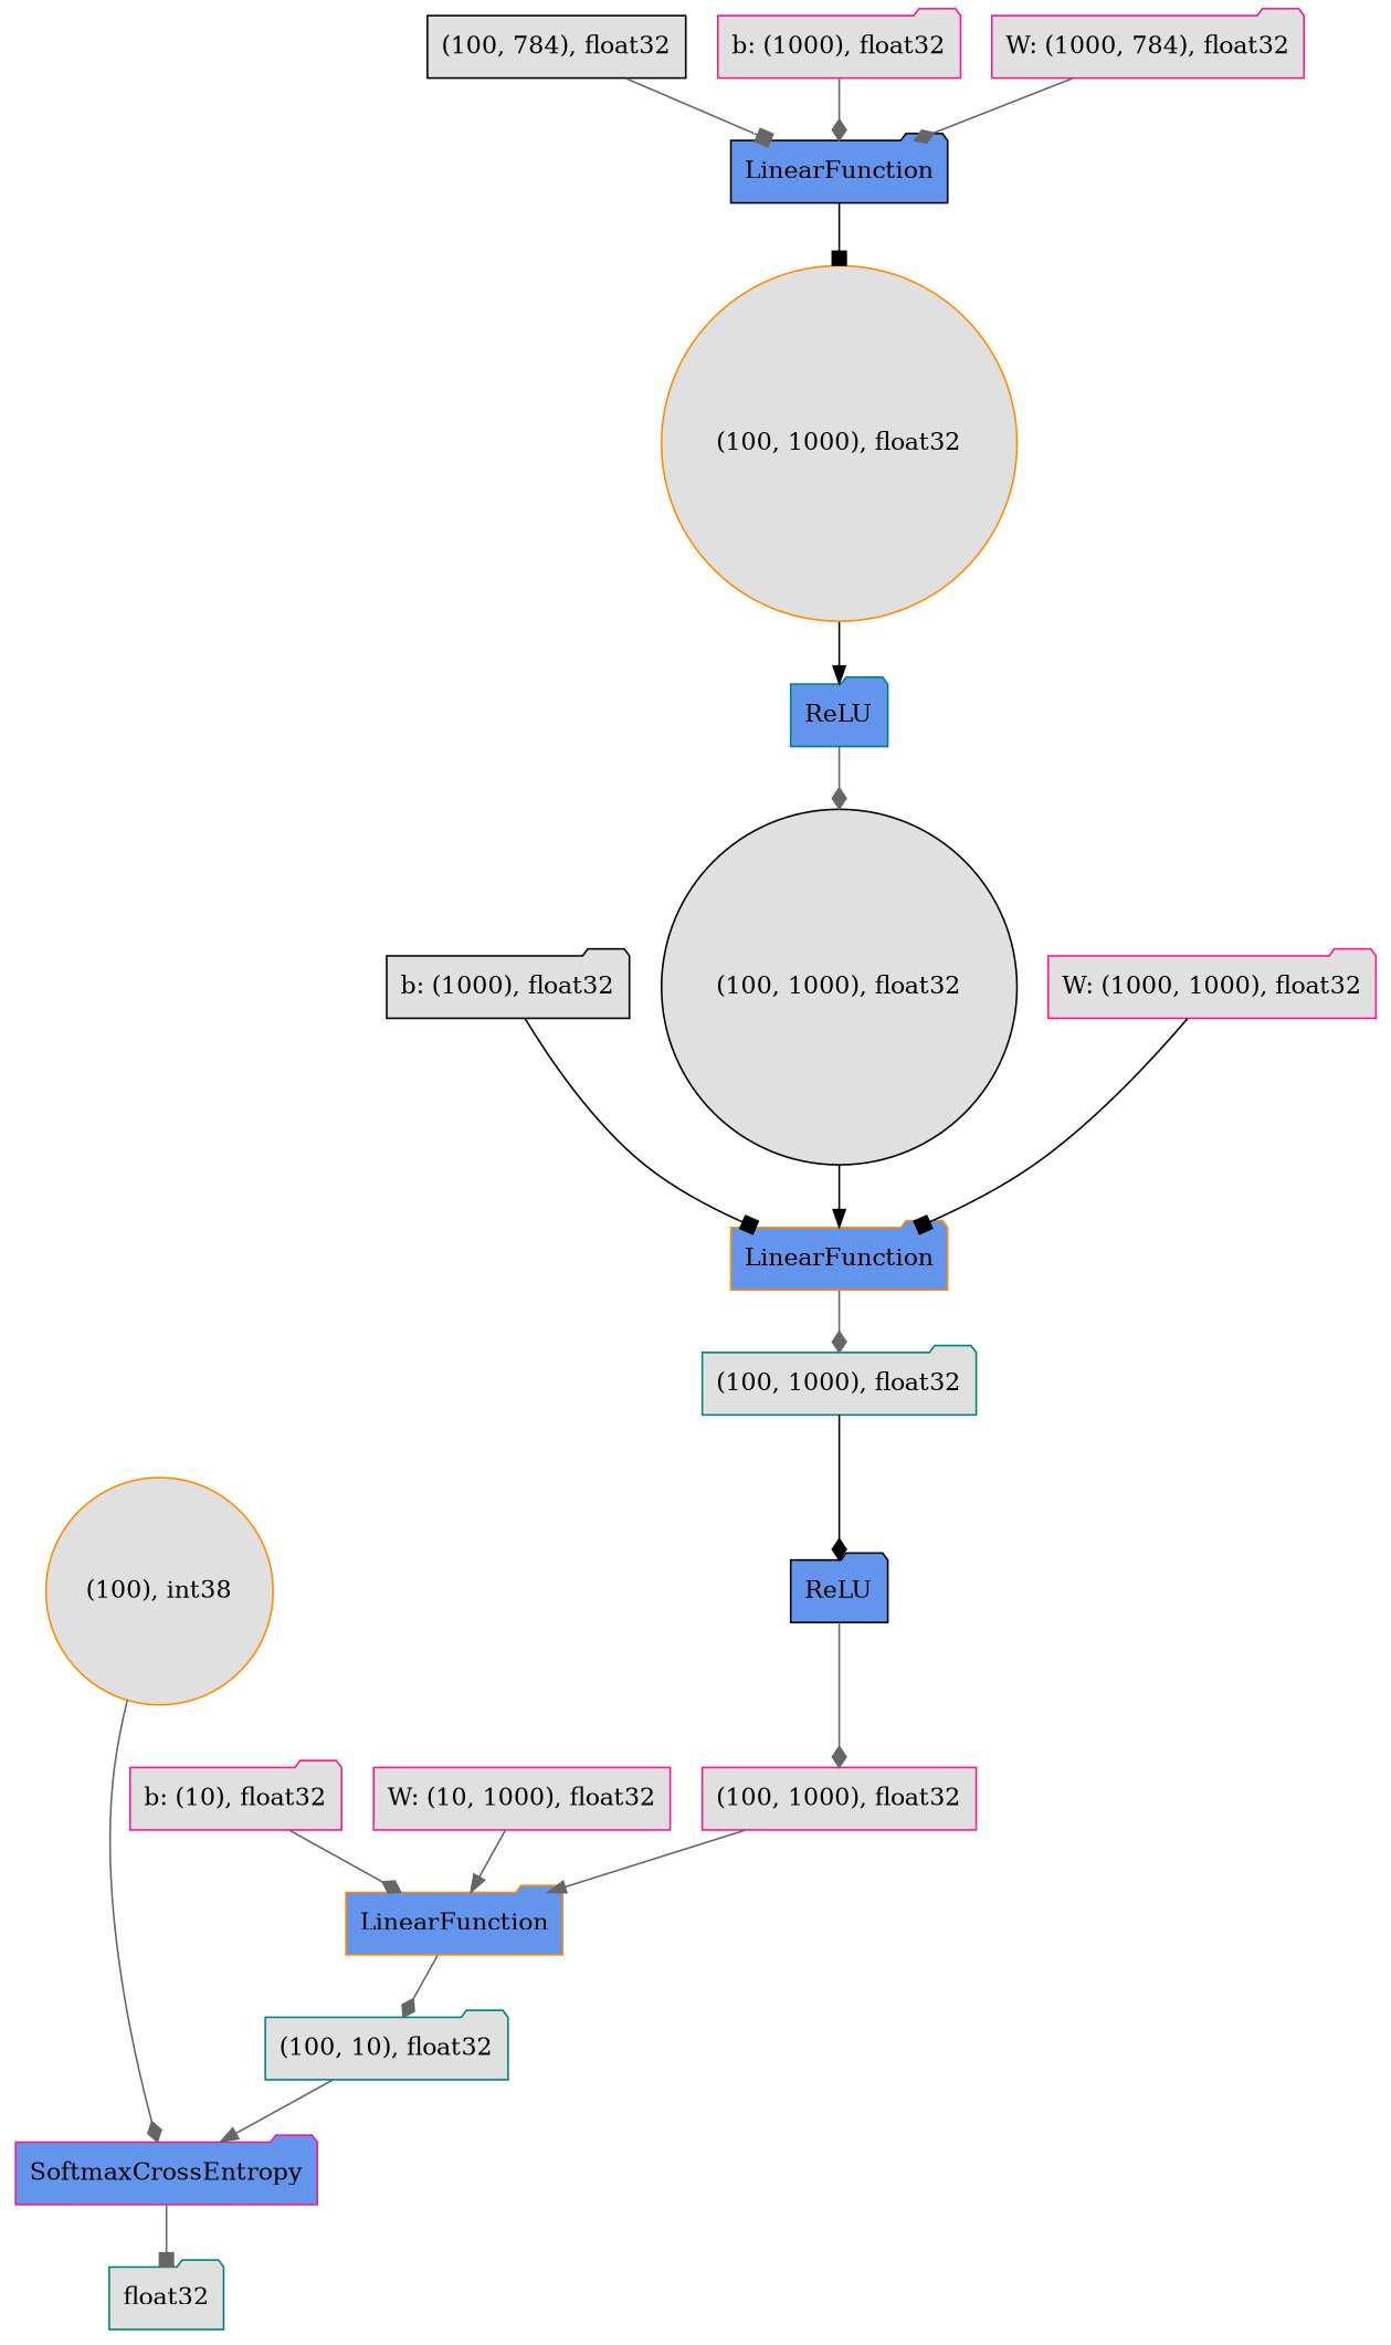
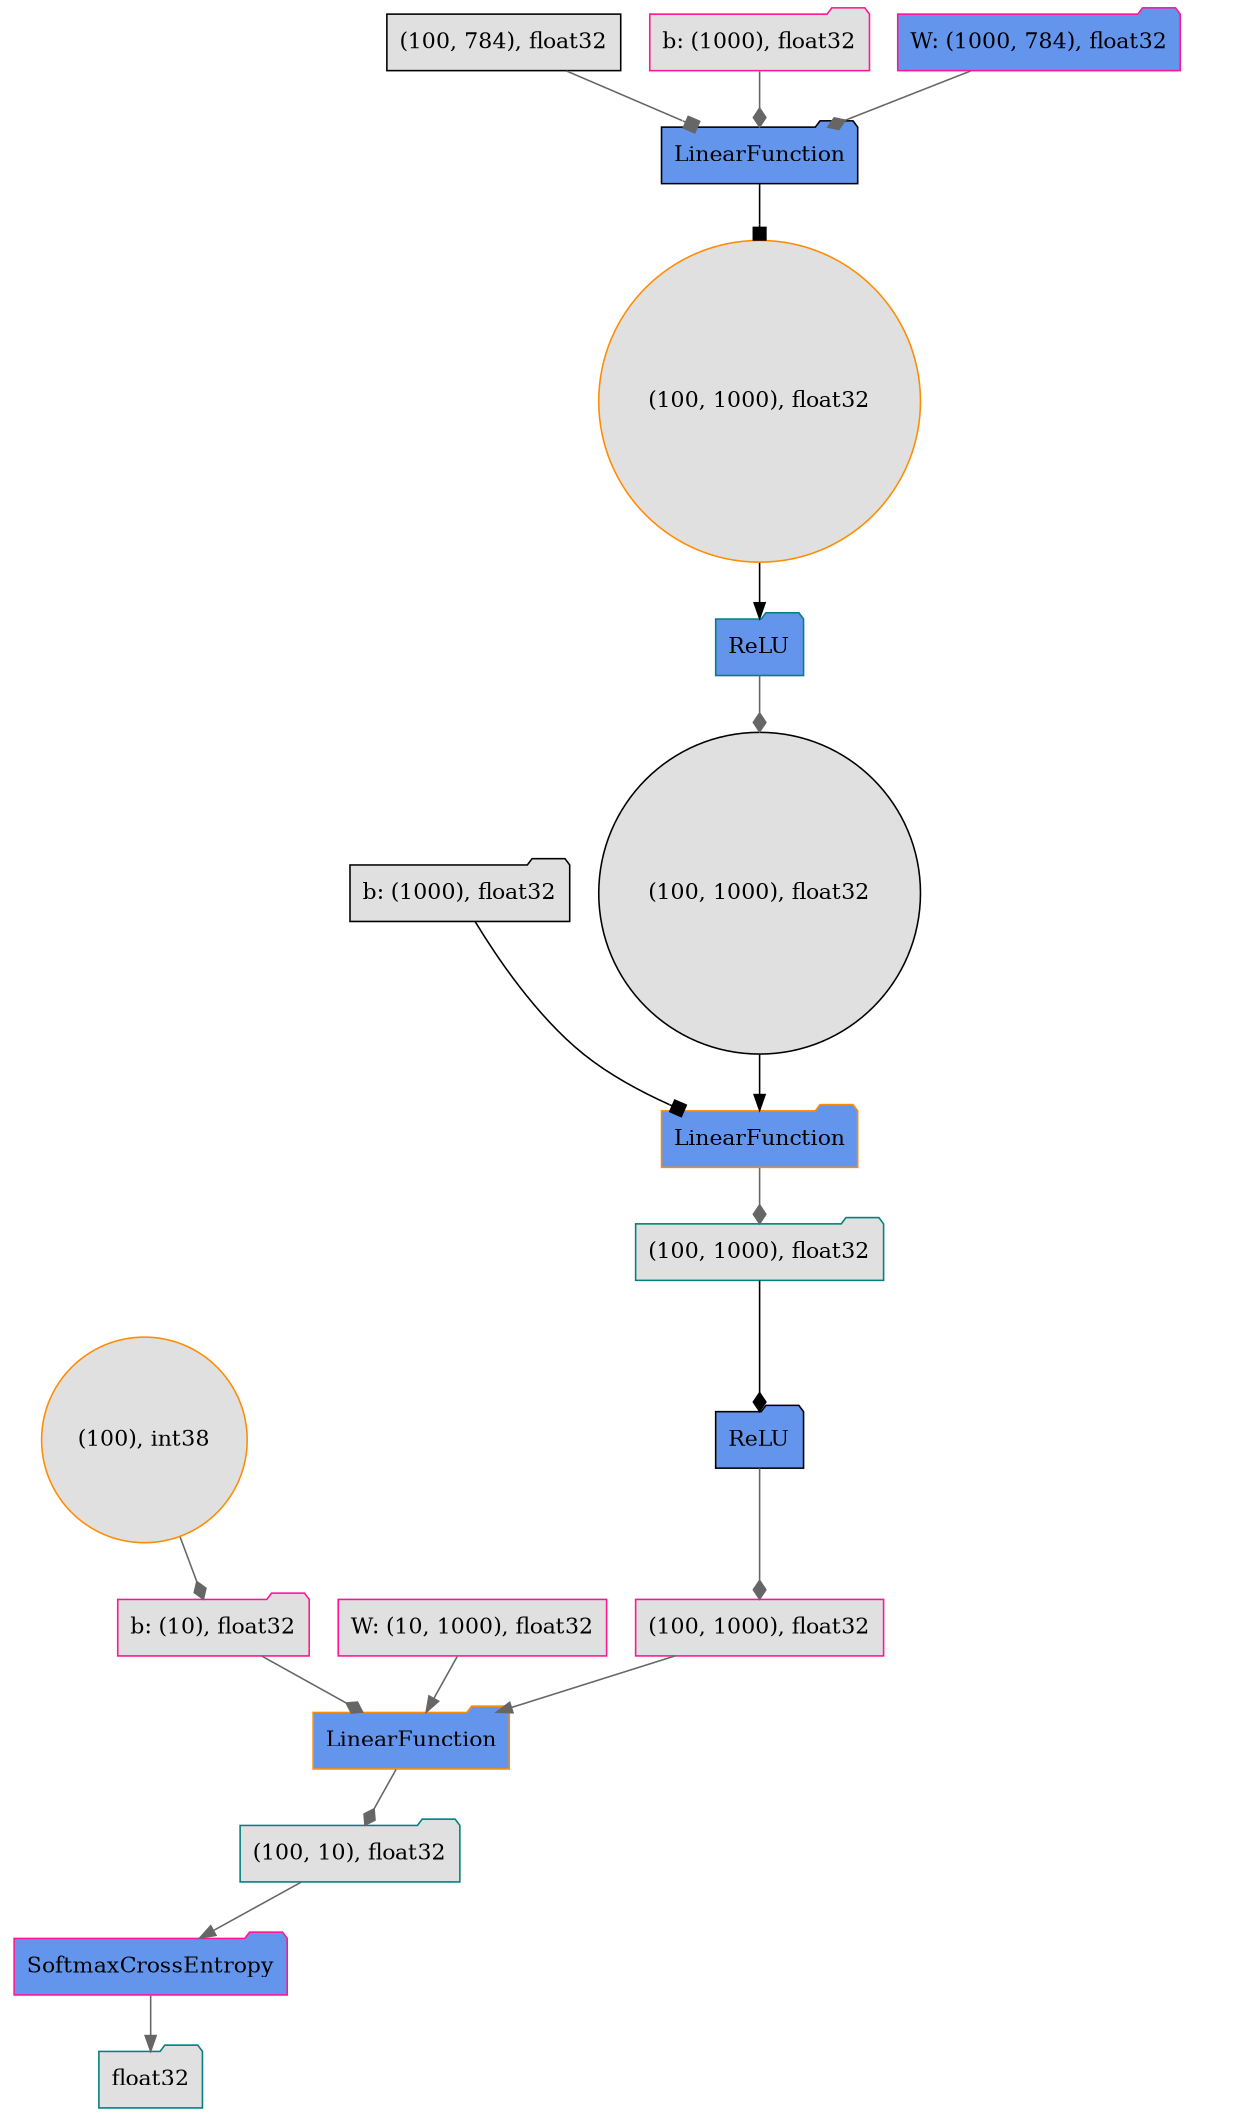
  digraph {
    fontname="DejaVu Serif"
    rankdir=TB
    node [color=deeppink fillcolor="#E0E0E0" fontname="DejaVu Serif" shape=folder style=filled]
    edge [arrowhead=diamond color=gray40 fontname="DejaVu Serif"]
    n1 [label="(100, 1000), float32" shape=box]
    n2 [color=darkorange fillcolor="#6495ED" label=LinearFunction]
    n3 [color=teal label="(100, 10), float32"]
    n4 [color=teal label="(100, 1000), float32"]
    n5 [color=black fillcolor="#6495ED" label=ReLU]
    n6 [color=black label="b: (1000), float32"]
    n7 [color=darkorange fillcolor="#6495ED" label=LinearFunction]
    n8 [color=teal fillcolor="#6495ED" label=ReLU]
    n9 [color=black label="(100, 1000), float32" shape=circle]
    n10 [fillcolor="#6495ED" label=SoftmaxCrossEntropy]
    n11 [color=darkorange label="(100, 1000), float32" shape=circle]
    n12 [label="W: (10, 1000), float32" shape=box]
    n13 [color=black fillcolor="#6495ED" label=LinearFunction]
    n14 [color=black label="(100, 784), float32" shape=box]
    n15 [color=teal label=float32]
    n16 [color=darkorange label="(100), int38" shape=circle]
    n17 [label="b: (10), float32"]
    n18 [label="b: (1000), float32"]
-   n19 [label="W: (1000, 1000), float32"]
-   n20 [label="W: (1000, 784), float32"]
+   n20 [fillcolor="#6495ED" label="W: (1000, 784), float32"]
    n1 -> n2 [arrowhead=normal]
    n2 -> n3
    n3 -> n10 [arrowhead=normal]
    n4 -> n5 [color=black]
    n5 -> n1
    n6 -> n7 [arrowhead=box color=black]
    n7 -> n4
    n8 -> n9
    n9 -> n7 [arrowhead=normal color=black]
-   n10 -> n15 [arrowhead=box]
+   n10 -> n15 [arrowhead=normal]
    n11 -> n8 [arrowhead=normal color=black]
    n12 -> n2 [arrowhead=normal]
    n13 -> n11 [arrowhead=box color=black]
    n14 -> n13 [arrowhead=box]
-   n16 -> n10
+   n16 -> n17
    n17 -> n2
    n18 -> n13
-   n19 -> n7 [arrowhead=box color=black]
    n20 -> n13
  }
